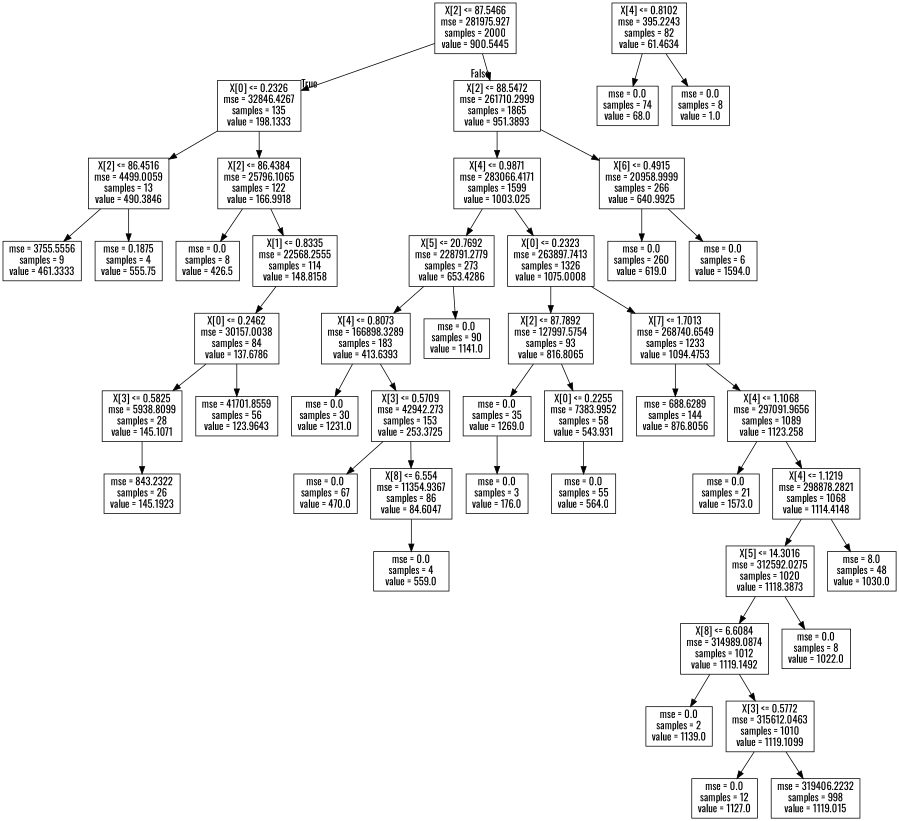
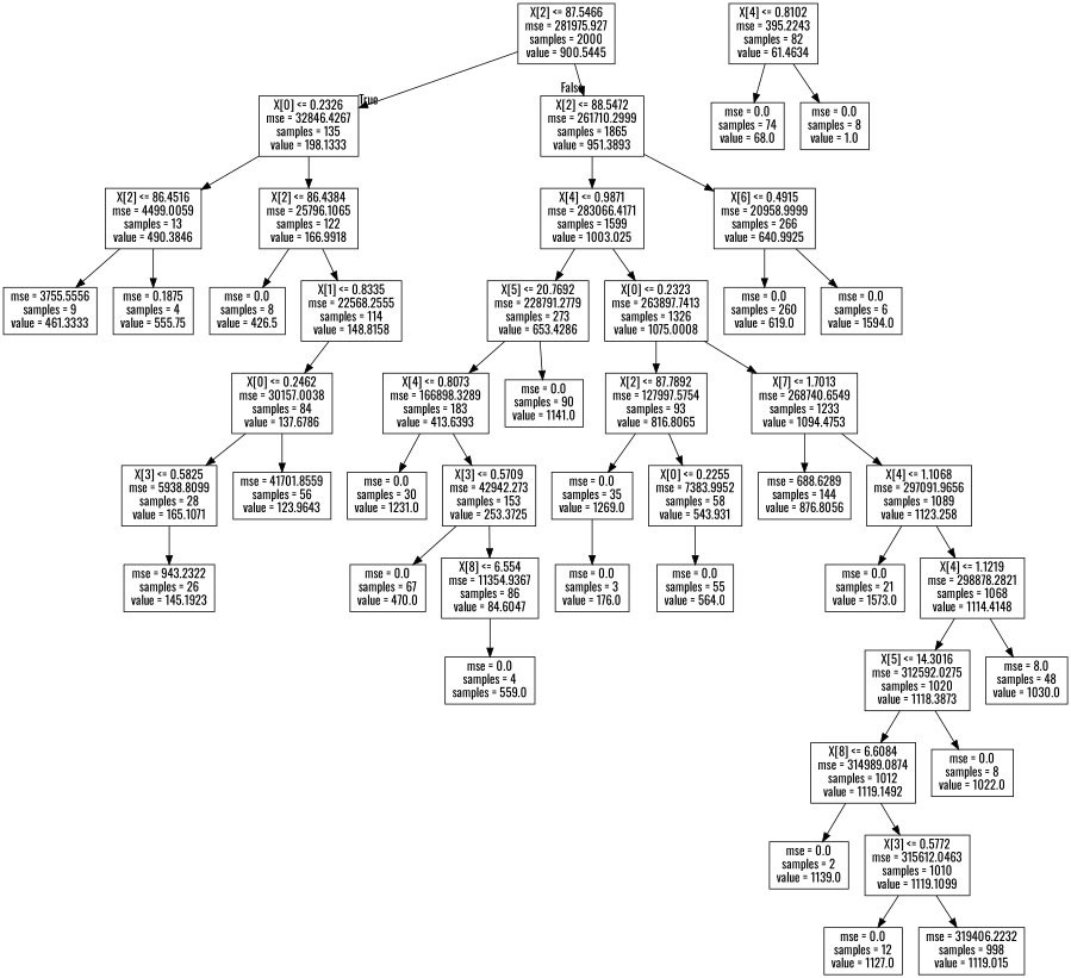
  digraph {
    fontname=Oswald
    node [fontname=Oswald shape=box]
    edge [fontname=Oswald]
    n1 [label="X[2] <= 87.5466\nmse = 281975.927\nsamples = 2000\nvalue = 900.5445"]
    n2 [label="X[0] <= 0.2326\nmse = 32846.4267\nsamples = 135\nvalue = 198.1333"]
    n3 [label="X[2] <= 88.5472\nmse = 261710.2999\nsamples = 1865\nvalue = 951.3893"]
    n4 [label="X[2] <= 86.4516\nmse = 4499.0059\nsamples = 13\nvalue = 490.3846"]
    n5 [label="X[2] <= 86.4384\nmse = 25796.1065\nsamples = 122\nvalue = 166.9918"]
    n6 [label="X[4] <= 0.9871\nmse = 283066.4171\nsamples = 1599\nvalue = 1003.025"]
    n7 [label="X[6] <= 0.4915\nmse = 20958.9999\nsamples = 266\nvalue = 640.9925"]
    n8 [label="mse = 3755.5556\nsamples = 9\nvalue = 461.3333"]
    n9 [label="mse = 0.1875\nsamples = 4\nvalue = 555.75"]
    n10 [label="mse = 0.0\nsamples = 8\nvalue = 426.5"]
    n11 [label="X[1] <= 0.8335\nmse = 22568.2555\nsamples = 114\nvalue = 148.8158"]
    n12 [label="X[0] <= 0.2462\nmse = 30157.0038\nsamples = 84\nvalue = 137.6786"]
-   n13 [label="X[3] <= 0.5825\nmse = 5938.8099\nsamples = 28\nvalue = 145.1071"]
+   n13 [label="X[3] <= 0.5825\nmse = 5938.8099\nsamples = 28\nvalue = 165.1071"]
    n14 [label="mse = 41701.8559\nsamples = 56\nvalue = 123.9643"]
-   n15 [label="mse = 843.2322\nsamples = 26\nvalue = 145.1923"]
+   n15 [label="mse = 943.2322\nsamples = 26\nvalue = 145.1923"]
    n16 [label="X[5] <= 20.7692\nmse = 228791.2779\nsamples = 273\nvalue = 653.4286"]
    n17 [label="X[0] <= 0.2323\nmse = 263897.7413\nsamples = 1326\nvalue = 1075.0008"]
    n18 [label="mse = 0.0\nsamples = 260\nvalue = 619.0"]
    n19 [label="mse = 0.0\nsamples = 6\nvalue = 1594.0"]
    n20 [label="X[4] <= 0.8073\nmse = 166898.3289\nsamples = 183\nvalue = 413.6393"]
    n21 [label="mse = 0.0\nsamples = 90\nvalue = 1141.0"]
    n22 [label="X[2] <= 87.7892\nmse = 127997.5754\nsamples = 93\nvalue = 816.8065"]
    n23 [label="X[7] <= 1.7013\nmse = 268740.6549\nsamples = 1233\nvalue = 1094.4753"]
    n24 [label="mse = 0.0\nsamples = 30\nvalue = 1231.0"]
    n25 [label="X[3] <= 0.5709\nmse = 42942.273\nsamples = 153\nvalue = 253.3725"]
    n26 [label="mse = 0.0\nsamples = 67\nvalue = 470.0"]
    n27 [label="X[8] <= 6.554\nmse = 11354.9367\nsamples = 86\nvalue = 84.6047"]
-   n28 [label="mse = 0.0\nsamples = 4\nvalue = 559.0"]
+   n28 [label="mse = 0.0\nsamples = 4\nsamples = 559.0"]
    n29 [label="X[4] <= 0.8102\nmse = 395.2243\nsamples = 82\nvalue = 61.4634"]
    n30 [label="mse = 0.0\nsamples = 74\nvalue = 68.0"]
    n31 [label="mse = 0.0\nsamples = 8\nvalue = 1.0"]
    n32 [label="mse = 0.0\nsamples = 35\nvalue = 1269.0"]
    n33 [label="X[0] <= 0.2255\nmse = 7383.9952\nsamples = 58\nvalue = 543.931"]
    n34 [label="mse = 688.6289\nsamples = 144\nvalue = 876.8056"]
    n35 [label="X[4] <= 1.1068\nmse = 297091.9656\nsamples = 1089\nvalue = 1123.258"]
    n36 [label="mse = 0.0\nsamples = 3\nvalue = 176.0"]
    n37 [label="mse = 0.0\nsamples = 55\nvalue = 564.0"]
    n38 [label="mse = 0.0\nsamples = 21\nvalue = 1573.0"]
    n39 [label="X[4] <= 1.1219\nmse = 298878.2821\nsamples = 1068\nvalue = 1114.4148"]
    n40 [label="X[5] <= 14.3016\nmse = 312592.0275\nsamples = 1020\nvalue = 1118.3873"]
    n41 [label="mse = 8.0\nsamples = 48\nvalue = 1030.0"]
    n42 [label="X[8] <= 6.6084\nmse = 314989.0874\nsamples = 1012\nvalue = 1119.1492"]
    n43 [label="mse = 0.0\nsamples = 8\nvalue = 1022.0"]
    n44 [label="mse = 0.0\nsamples = 2\nvalue = 1139.0"]
    n45 [label="X[3] <= 0.5772\nmse = 315612.0463\nsamples = 1010\nvalue = 1119.1099"]
    n46 [label="mse = 0.0\nsamples = 12\nvalue = 1127.0"]
    n47 [label="mse = 319406.2232\nsamples = 998\nvalue = 1119.015"]
    n1 -> n2 [headlabel=True labelangle=45 labeldistance=2.5]
    n1 -> n3 [headlabel=False labelangle=-45 labeldistance=2.5]
    n2 -> n4
    n2 -> n5
    n3 -> n6
    n3 -> n7
    n4 -> n8
    n4 -> n9
    n5 -> n10
    n5 -> n11
    n6 -> n16
    n6 -> n17
    n7 -> n18
    n7 -> n19
    n11 -> n12
    n12 -> n13
    n12 -> n14
    n13 -> n15
    n16 -> n20
    n16 -> n21
    n17 -> n22
    n17 -> n23
    n20 -> n24
    n20 -> n25
    n22 -> n32
    n22 -> n33
    n23 -> n34
    n23 -> n35
    n25 -> n26
    n25 -> n27
    n27 -> n28
    n29 -> n30
    n29 -> n31
    n32 -> n36
    n33 -> n37
    n35 -> n38
    n35 -> n39
    n39 -> n40
    n39 -> n41
    n40 -> n42
    n40 -> n43
    n42 -> n44
    n42 -> n45
    n45 -> n46
    n45 -> n47
  }
